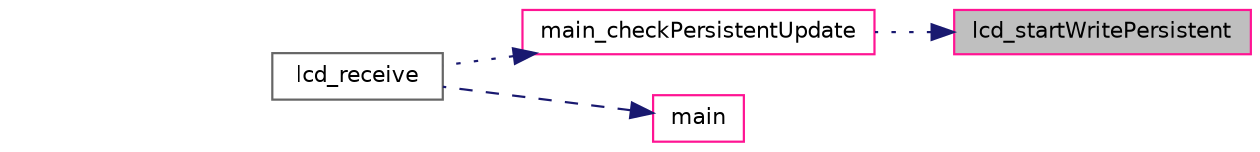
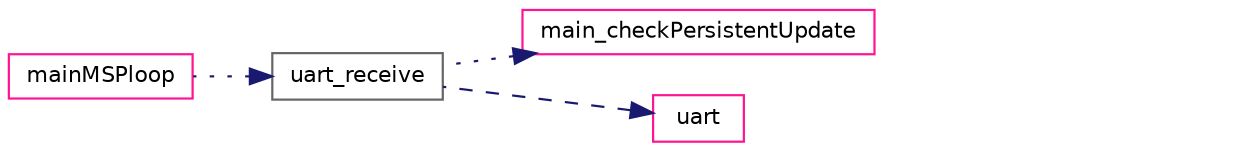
  digraph {
    rankdir=RL
    node [color=deeppink fillcolor=white fontname=Helvetica fontsize=10 shape=record style=filled]
    edge [color=midnightblue dir=back fontname=Helvetica fontsize=10 labelfontname=Helvetica labelfontsize=10 style=dotted]
-   n1 [fillcolor=grey75 fontcolor=black height=0.2 label=lcd_startWritePersistent width=0.4]
    n2 [height=0.2 label=main_checkPersistentUpdate width=0.4]
-   n3 [color=gray40 height=0.2 label=lcd_receive width=0.4]
-   n5 [height=0.2 label=main width=0.4]
-   n1 -> n2
+   n3 [color=gray40 height=0.2 label=uart_receive width=0.4]
+   n4 [height=0.2 label=mainMSPloop width=0.4]
+   n5 [height=0.2 label=uart width=0.4]
    n2 -> n3
+   n3 -> n4
    n5 -> n3 [style=dashed]
  }
